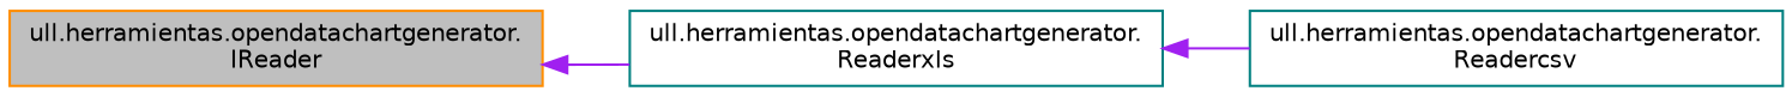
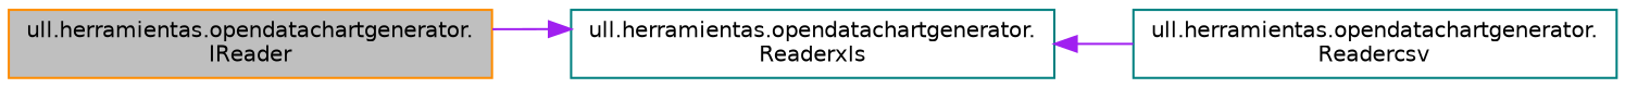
  digraph {
    rankdir=LR
    node [color=teal fillcolor=white fontname=Helvetica fontsize=10 shape=record style=filled]
    edge [color=purple dir=back fontname=Helvetica fontsize=10 labelfontname=Helvetica labelfontsize=10 style=solid]
    n1 [color=darkorange fillcolor=grey75 fontcolor=black height=0.2 label="ull.herramientas.opendatachartgenerator.\lIReader" width=0.4]
    n2 [height=0.2 label="ull.herramientas.opendatachartgenerator.\lReaderxls" width=0.4]
    n3 [height=0.2 label="ull.herramientas.opendatachartgenerator.\lReadercsv" width=0.4]
-   n1 -> n2
+   n2 -> n1
    n2 -> n3
  }
